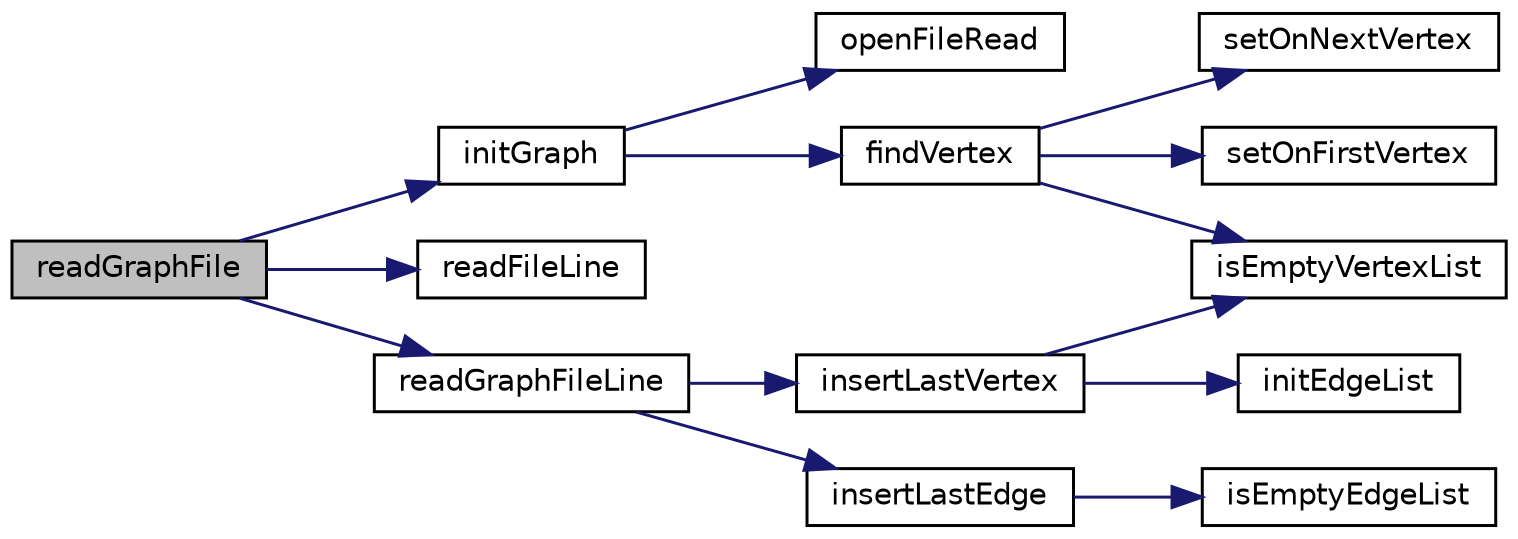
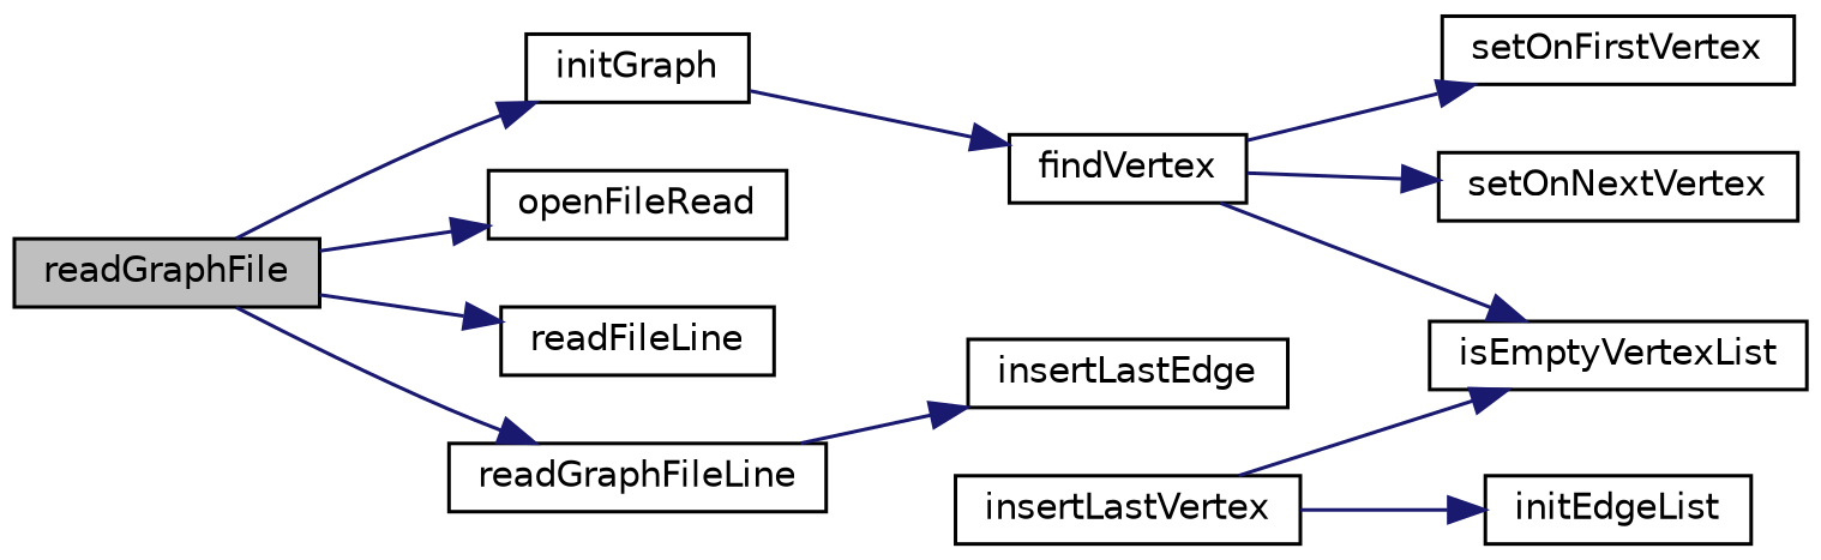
  digraph {
    rankdir=LR
    node [color=black fillcolor=white fontname=Helvetica fontsize=10 shape=record style=filled]
    edge [color=midnightblue fontname=Helvetica fontsize=10 labelfontname=Helvetica labelfontsize=10 style=solid]
    n1 [fillcolor=grey75 fontcolor=black height=0.2 label=readGraphFile width=0.4]
    n2 [height=0.2 label=initGraph width=0.4]
    n3 [height=0.2 label=openFileRead width=0.4]
    n4 [height=0.2 label=readFileLine width=0.4]
    n5 [height=0.2 label=readGraphFileLine width=0.4]
    n6 [height=0.2 label=findVertex width=0.4]
    n7 [height=0.2 label=insertLastEdge width=0.4]
    n8 [height=0.2 label=insertLastVertex width=0.4]
    n9 [height=0.2 label=isEmptyVertexList width=0.4]
    n10 [height=0.2 label=setOnFirstVertex width=0.4]
    n11 [height=0.2 label=setOnNextVertex width=0.4]
-   n12 [height=0.2 label=isEmptyEdgeList width=0.4]
    n13 [height=0.2 label=initEdgeList width=0.4]
    n1 -> n2
-   n2 -> n3
+   n1 -> n3
    n1 -> n4
    n1 -> n5
    n2 -> n6
    n5 -> n7
-   n5 -> n8
    n6 -> n9
    n6 -> n10
    n6 -> n11
-   n7 -> n12
    n8 -> n9
    n8 -> n13
  }
